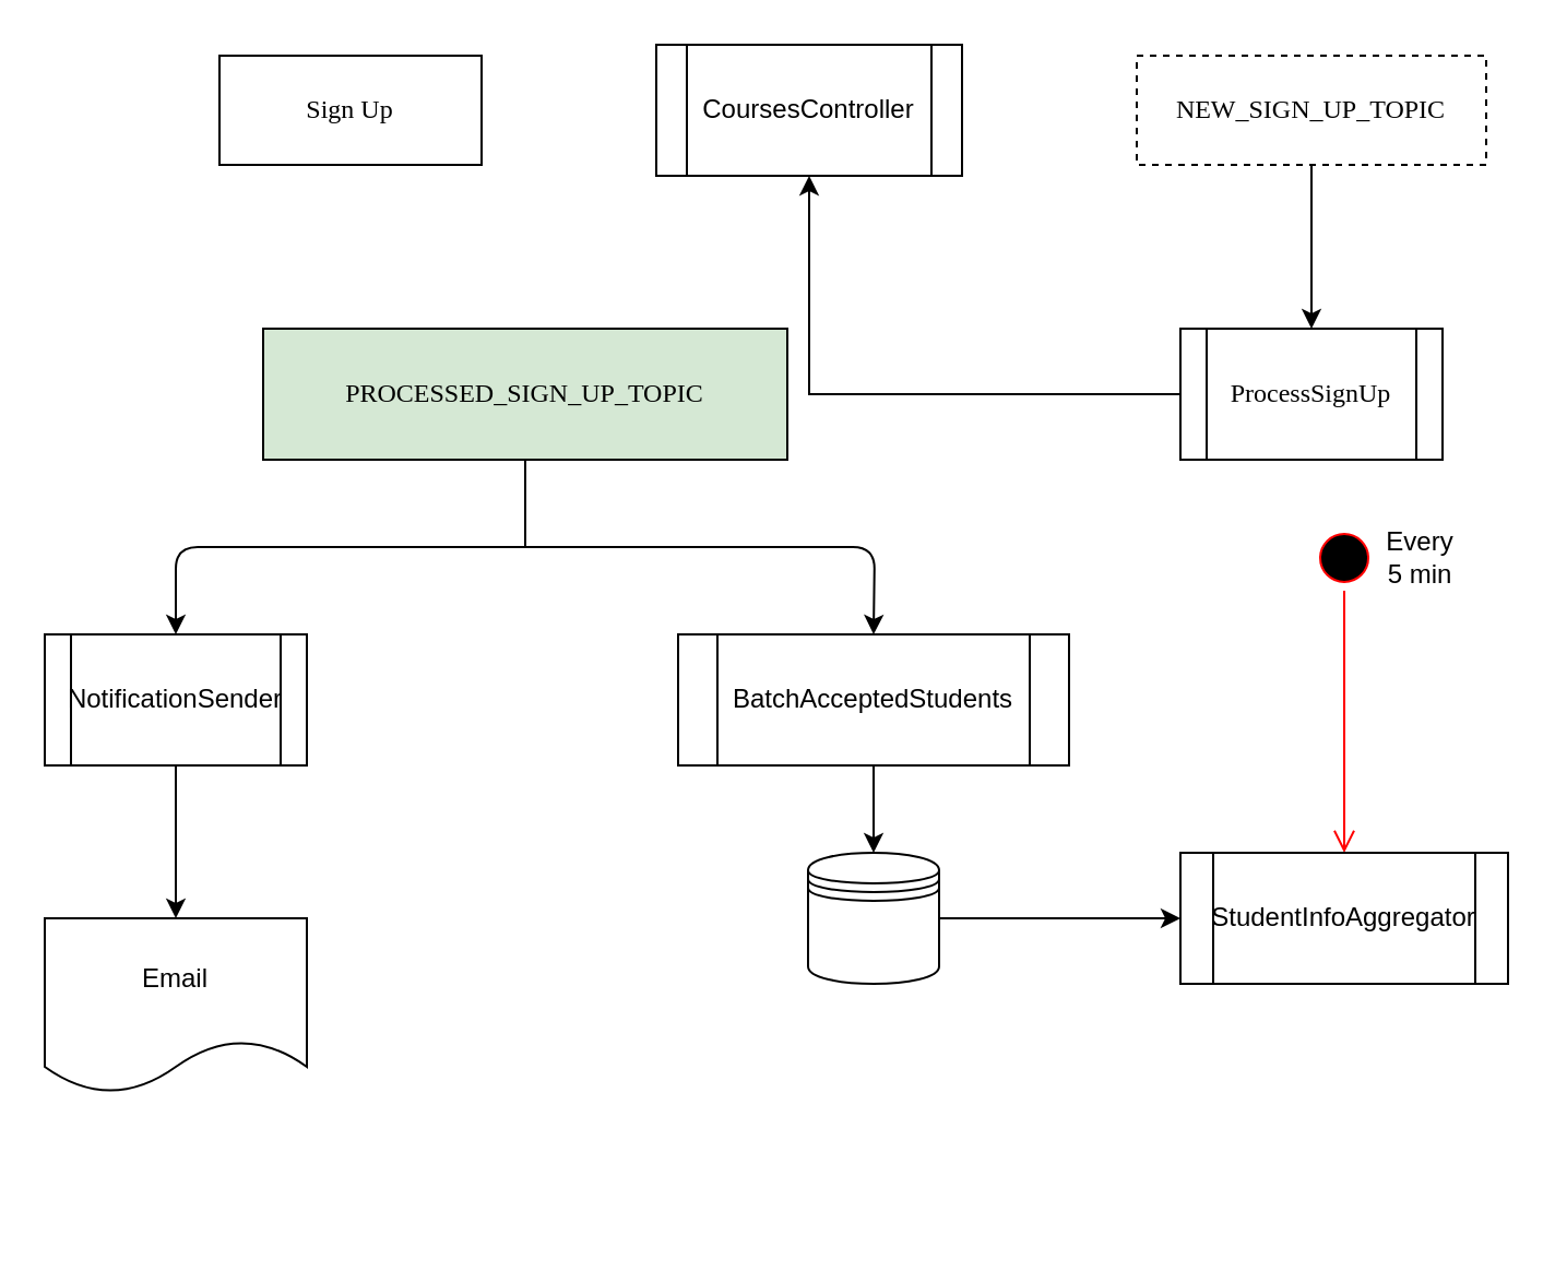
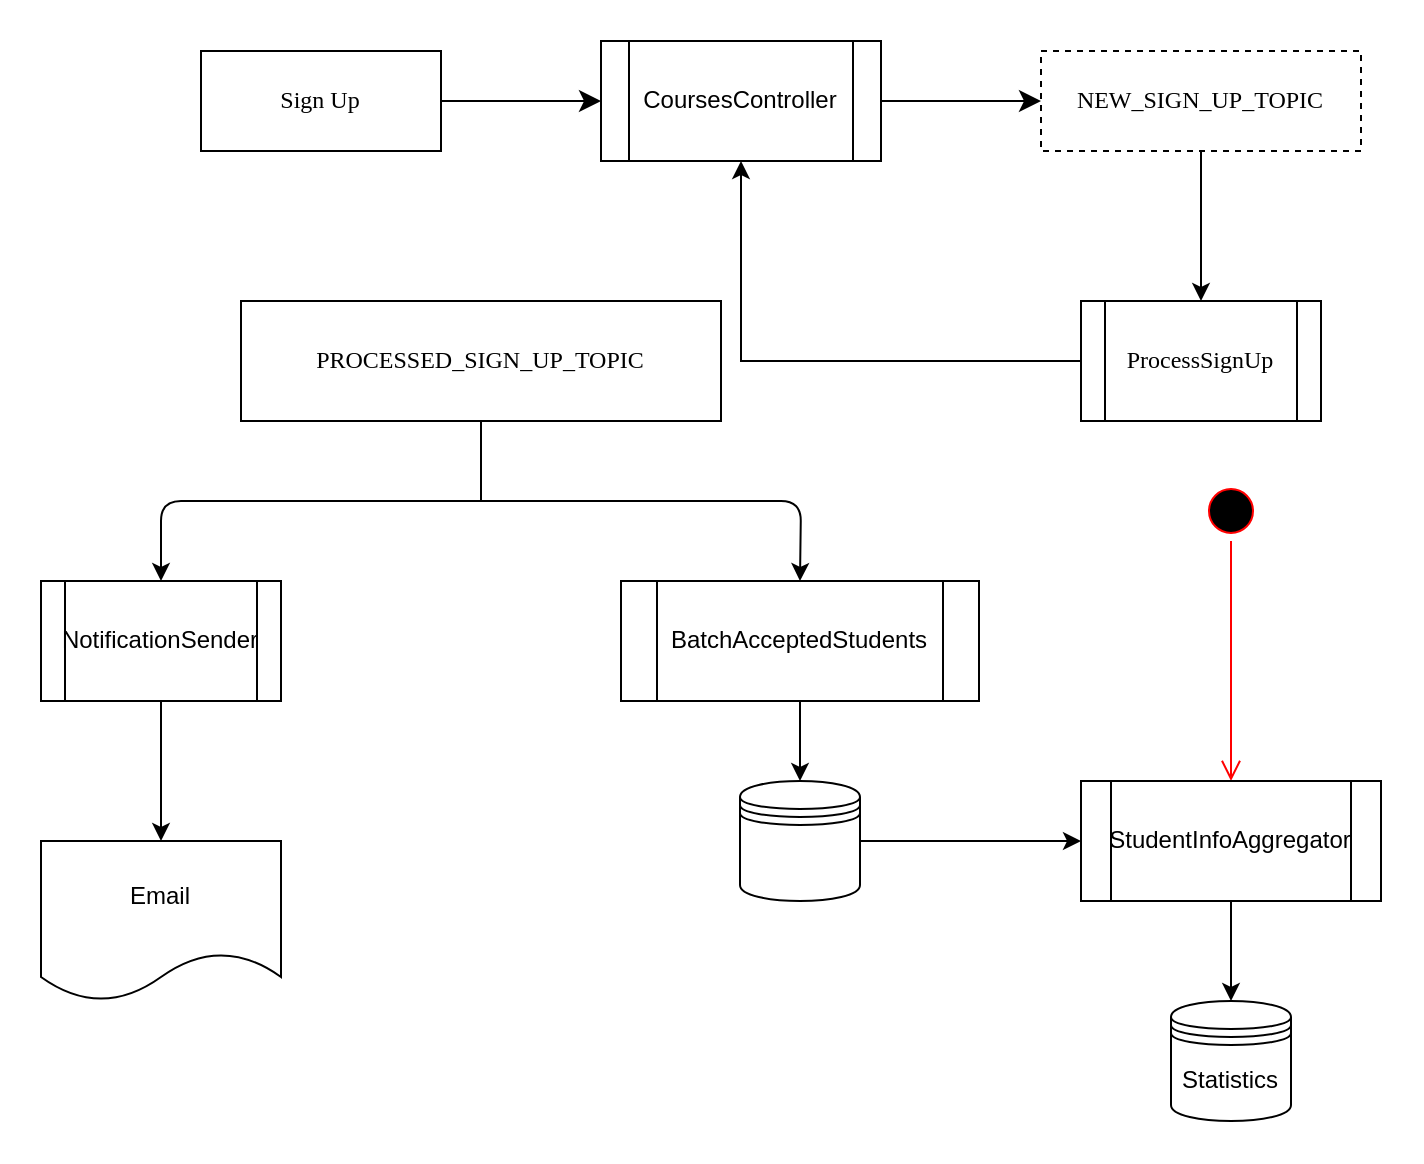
  <mxCell id="0" />
  <mxCell id="1" parent="0" />
  <mxCell id="2" value="" style="edgeStyle=orthogonalEdgeStyle;rounded=0;orthogonalLoop=1;jettySize=auto;html=1;" edge="1" parent="1" source="3" target="9"><mxGeometry relative="1" as="geometry" /></mxCell>
  <mxCell id="3" value="NEW_SIGN_UP_TOPIC" style="whiteSpace=wrap;html=1;rounded=0;shadow=0;comic=0;labelBackgroundColor=none;strokeWidth=1;fontFamily=Verdana;fontSize=12;align=center;dashed=1;" parent="1" vertex="1"><mxGeometry x="520" y="25" width="160" height="50" as="geometry" /></mxCell>
+ <mxCell id="4" style="edgeStyle=none;html=1;labelBackgroundColor=none;startFill=0;startSize=8;endFill=1;endSize=8;fontFamily=Verdana;fontSize=12;entryX=0;entryY=0.5;entryDx=0;entryDy=0;" parent="1" source="5" target="7" edge="1"><mxGeometry relative="1" as="geometry"><mxPoint x="290" y="88.35" as="targetPoint" /></mxGeometry></mxCell>
  <mxCell id="5" value="&lt;div&gt;Sign Up&lt;/div&gt;" style="whiteSpace=wrap;html=1;rounded=0;shadow=0;comic=0;labelBackgroundColor=none;strokeWidth=1;fontFamily=Verdana;fontSize=12;align=center;" parent="1" vertex="1"><mxGeometry x="100" y="25" width="120" height="50" as="geometry" /></mxCell>
+ <mxCell id="6" style="edgeStyle=none;html=1;labelBackgroundColor=none;startFill=0;startSize=8;endFill=1;endSize=8;fontFamily=Verdana;fontSize=12;exitX=1;exitY=0.5;exitDx=0;exitDy=0;entryX=0;entryY=0.5;entryDx=0;entryDy=0;" parent="1" source="7" target="3" edge="1"><mxGeometry relative="1" as="geometry"><mxPoint x="430" y="82.273" as="sourcePoint" /></mxGeometry></mxCell>
  <mxCell id="7" value="CoursesController" style="shape=process;whiteSpace=wrap;html=1;backgroundOutline=1;" vertex="1" parent="1"><mxGeometry x="300" y="20" width="140" height="60" as="geometry" /></mxCell>
  <mxCell id="8" value="" style="edgeStyle=orthogonalEdgeStyle;rounded=0;orthogonalLoop=1;jettySize=auto;html=1;" edge="1" parent="1" source="9" target="7"><mxGeometry relative="1" as="geometry" /></mxCell>
  <mxCell id="9" value="ProcessSignUp" style="shape=process;whiteSpace=wrap;html=1;backgroundOutline=1;rounded=0;shadow=0;fontFamily=Verdana;strokeWidth=1;comic=0;" vertex="1" parent="1"><mxGeometry x="540" y="150" width="120" height="60" as="geometry" /></mxCell>
  <mxCell id="10" style="edgeStyle=orthogonalEdgeStyle;rounded=0;orthogonalLoop=1;jettySize=auto;html=1;exitX=0.5;exitY=1;exitDx=0;exitDy=0;endArrow=none;endFill=0;" edge="1" parent="1" source="11"><mxGeometry relative="1" as="geometry"><mxPoint x="240" y="250" as="targetPoint" /></mxGeometry></mxCell>
- <mxCell id="11" value="PROCESSED_SIGN_UP_TOPIC" style="whiteSpace=wrap;html=1;rounded=0;shadow=0;fontFamily=Verdana;strokeWidth=1;comic=0;fillColor=#d5e8d4;" vertex="1" parent="1"><mxGeometry x="120" y="150" width="240" height="60" as="geometry" /></mxCell>
+ <mxCell id="11" value="PROCESSED_SIGN_UP_TOPIC" style="whiteSpace=wrap;html=1;rounded=0;shadow=0;fontFamily=Verdana;strokeWidth=1;comic=0;" vertex="1" parent="1"><mxGeometry x="120" y="150" width="240" height="60" as="geometry" /></mxCell>
  <mxCell id="12" value="" style="endArrow=classic;html=1;entryX=0.5;entryY=0;entryDx=0;entryDy=0;" edge="1" parent="1" target="17"><mxGeometry width="50" height="50" relative="1" as="geometry"><mxPoint x="240" y="250" as="sourcePoint" /><mxPoint x="400" y="290" as="targetPoint" /><Array as="points"><mxPoint x="400" y="250" /></Array></mxGeometry></mxCell>
  <mxCell id="13" value="" style="endArrow=classic;html=1;" edge="1" parent="1"><mxGeometry width="50" height="50" relative="1" as="geometry"><mxPoint x="240" y="250" as="sourcePoint" /><mxPoint x="80" y="290" as="targetPoint" /><Array as="points"><mxPoint x="80" y="250" /></Array></mxGeometry></mxCell>
  <mxCell id="14" value="" style="edgeStyle=orthogonalEdgeStyle;rounded=0;orthogonalLoop=1;jettySize=auto;html=1;startArrow=none;startFill=0;endArrow=classic;endFill=1;" edge="1" parent="1" source="15" target="26"><mxGeometry relative="1" as="geometry" /></mxCell>
  <mxCell id="15" value="NotificationSender" style="shape=process;whiteSpace=wrap;html=1;backgroundOutline=1;" vertex="1" parent="1"><mxGeometry x="20" y="290" width="120" height="60" as="geometry" /></mxCell>
  <mxCell id="16" style="edgeStyle=orthogonalEdgeStyle;rounded=0;orthogonalLoop=1;jettySize=auto;html=1;endArrow=classic;endFill=1;" edge="1" parent="1" source="17" target="19"><mxGeometry relative="1" as="geometry" /></mxCell>
  <mxCell id="17" value="&lt;div&gt;BatchAcceptedStudents&lt;br&gt;&lt;/div&gt;&lt;div&gt;&lt;/div&gt;" style="shape=process;whiteSpace=wrap;html=1;backgroundOutline=1;" vertex="1" parent="1"><mxGeometry x="310" y="290" width="179" height="60" as="geometry" /></mxCell>
  <mxCell id="18" value="" style="edgeStyle=orthogonalEdgeStyle;rounded=0;orthogonalLoop=1;jettySize=auto;html=1;endArrow=classic;endFill=1;startArrow=none;startFill=0;" edge="1" parent="1" source="19" target="23"><mxGeometry relative="1" as="geometry" /></mxCell>
  <mxCell id="19" value="" style="shape=datastore;whiteSpace=wrap;html=1;" vertex="1" parent="1"><mxGeometry x="369.5" y="390" width="60" height="60" as="geometry" /></mxCell>
  <mxCell id="20" value="" style="ellipse;html=1;shape=startState;fillColor=#000000;strokeColor=#ff0000;" vertex="1" parent="1"><mxGeometry x="600" y="240" width="30" height="30" as="geometry" /></mxCell>
  <mxCell id="21" value="" style="edgeStyle=orthogonalEdgeStyle;html=1;verticalAlign=bottom;endArrow=open;endSize=8;strokeColor=#ff0000;entryX=0.5;entryY=0;entryDx=0;entryDy=0;" edge="1" source="20" parent="1" target="23"><mxGeometry relative="1" as="geometry"><mxPoint x="600" y="370" as="targetPoint" /></mxGeometry></mxCell>
+ <mxCell id="22" style="edgeStyle=orthogonalEdgeStyle;rounded=0;orthogonalLoop=1;jettySize=auto;html=1;startArrow=none;startFill=0;endArrow=classic;endFill=1;" edge="1" parent="1" source="23" target="25"><mxGeometry relative="1" as="geometry" /></mxCell>
  <mxCell id="23" value="StudentInfoAggregator" style="shape=process;whiteSpace=wrap;html=1;backgroundOutline=1;" vertex="1" parent="1"><mxGeometry x="540" y="390" width="150" height="60" as="geometry" /></mxCell>
- <mxCell id="24" value="Every 5 min" style="text;html=1;strokeColor=none;fillColor=none;align=center;verticalAlign=middle;whiteSpace=wrap;rounded=0;" vertex="1" parent="1"><mxGeometry x="630" y="245" width="40" height="20" as="geometry" /></mxCell>
+ <mxCell id="25" value="Statistics" style="shape=datastore;whiteSpace=wrap;html=1;" vertex="1" parent="1"><mxGeometry x="585" y="500" width="60" height="60" as="geometry" /></mxCell>
  <mxCell id="26" value="Email" style="shape=document;whiteSpace=wrap;html=1;boundedLbl=1;" vertex="1" parent="1"><mxGeometry x="20" y="420" width="120" height="80" as="geometry" /></mxCell>
